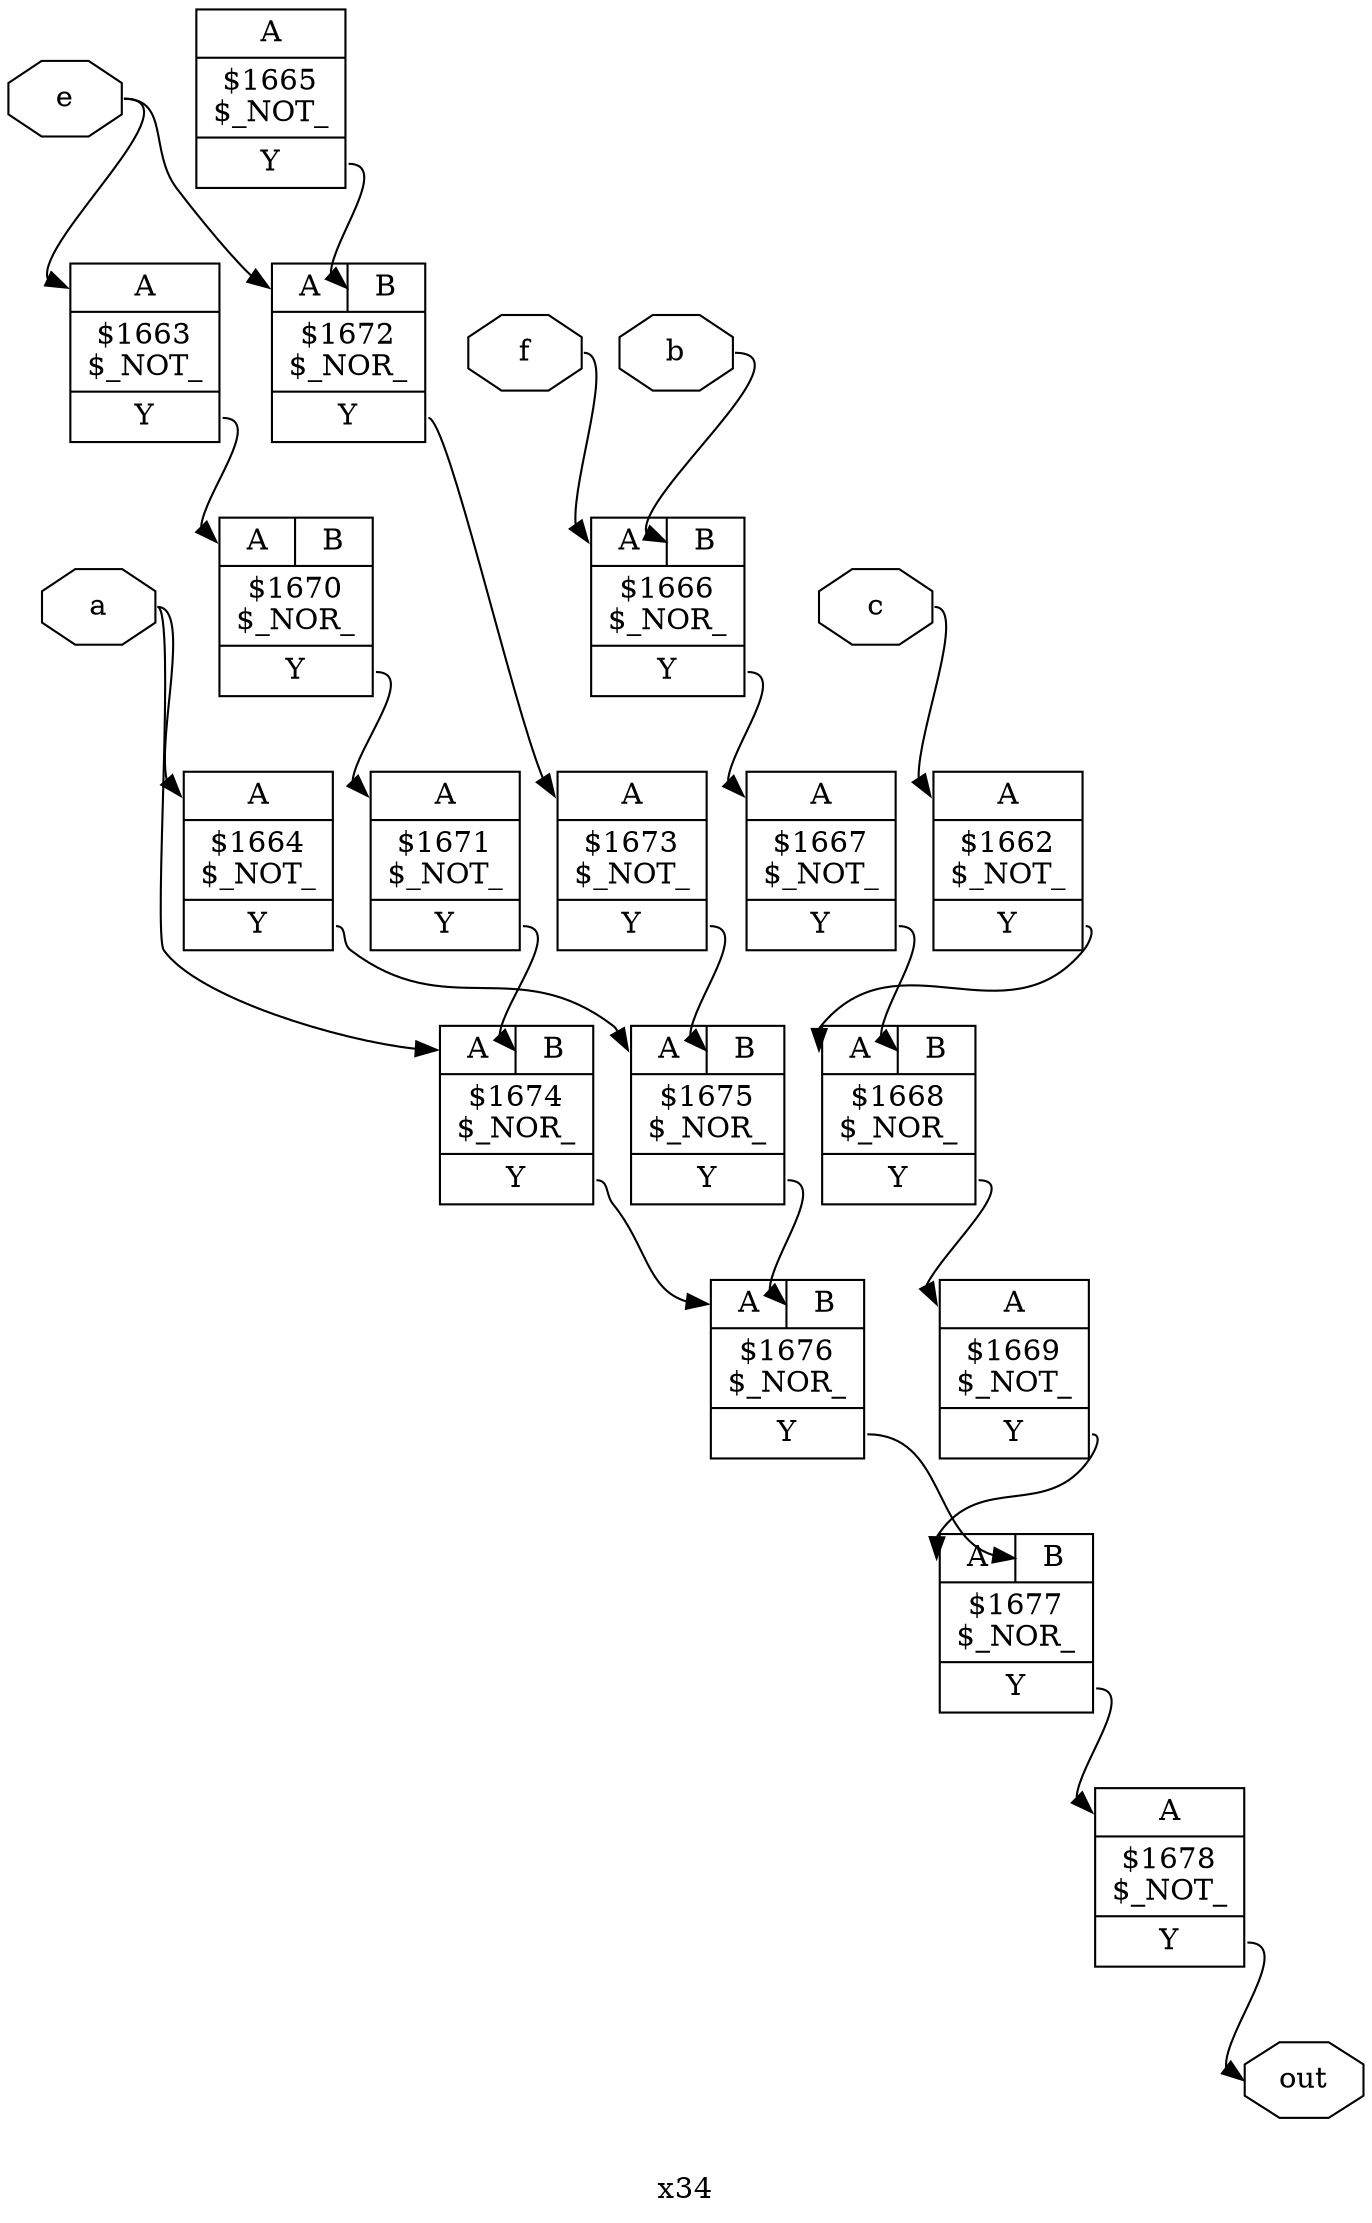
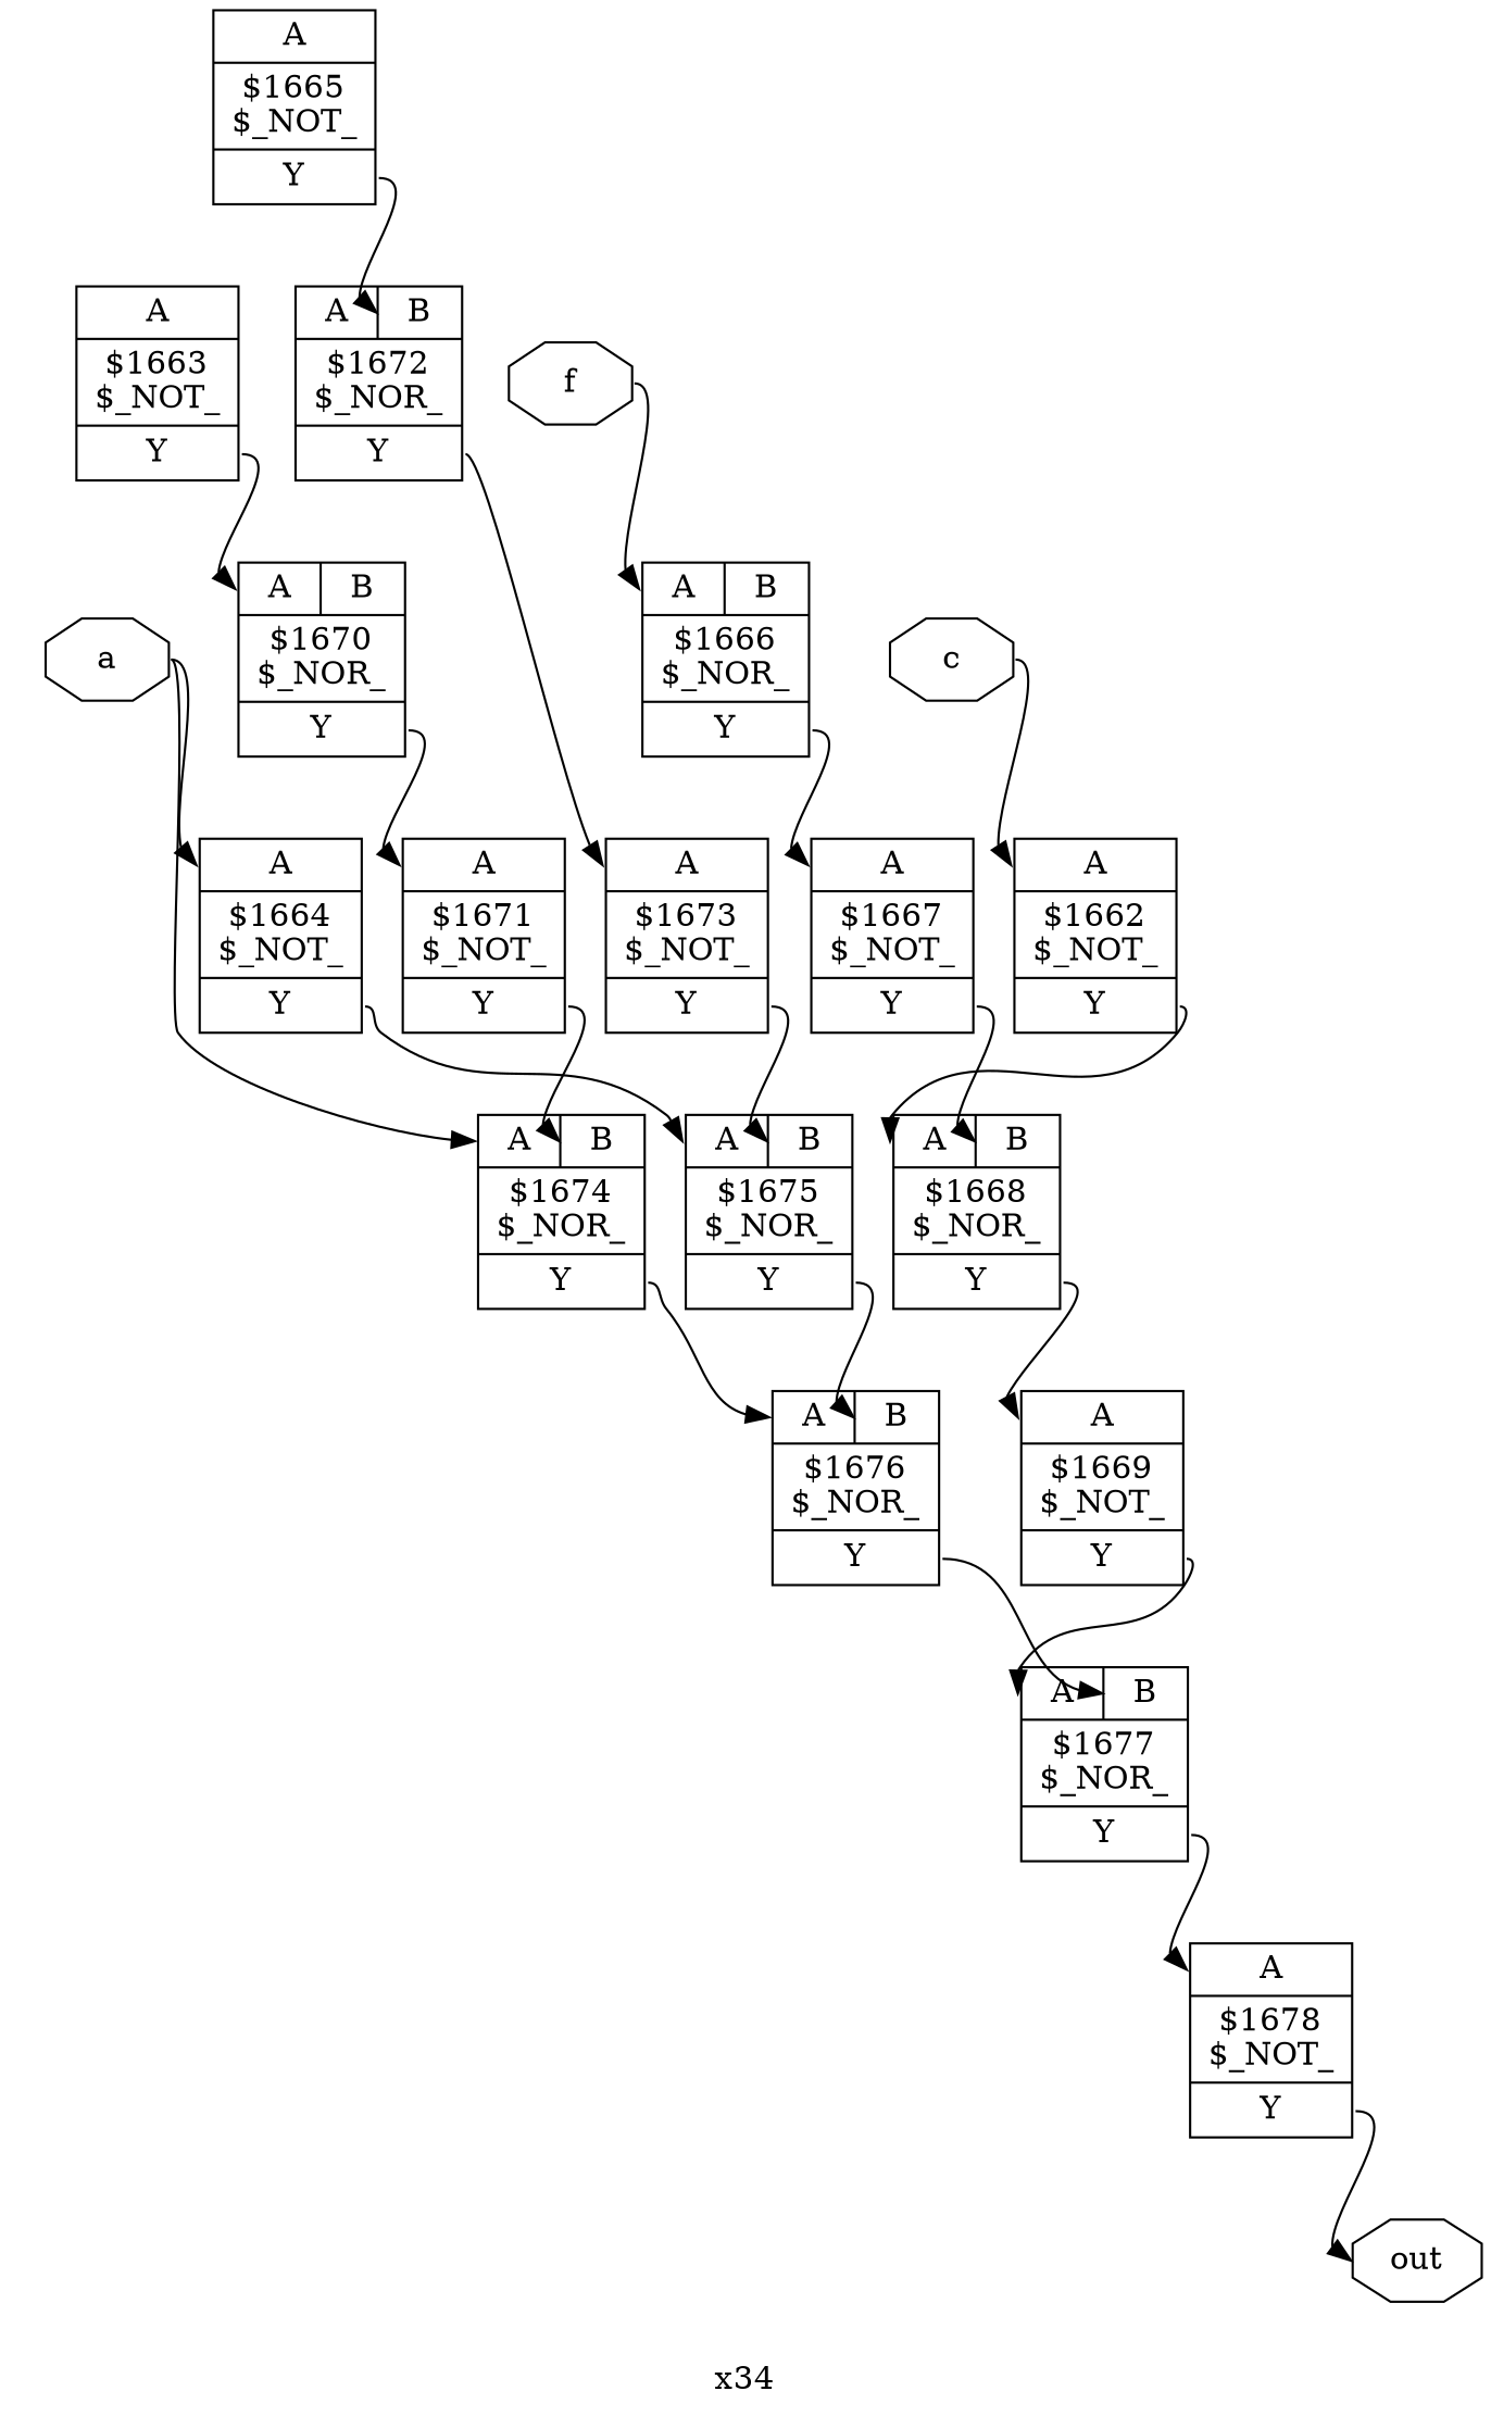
  digraph {
    label=x34
    rankdir=TB
    remincross=true
    node [shape=record]
    edge [color=black headport="p24:w" tailport="p25:e"]
    n1 [color=black fontcolor=black label=a shape=octagon]
    n2 [label="{{<p24> A}|$1664\n$_NOT_|{<p25> Y}}"]
    n3 [label="{{<p24> A|<p30> B}|$1674\n$_NOR_|{<p25> Y}}"]
    n4 [label="{{<p24> A|<p30> B}|$1675\n$_NOR_|{<p25> Y}}"]
    n5 [label="{{<p24> A|<p30> B}|$1676\n$_NOR_|{<p25> Y}}"]
-   n6 [color=black fontcolor=black label=b shape=octagon]
    n7 [label="{{<p24> A|<p30> B}|$1666\n$_NOR_|{<p25> Y}}"]
    n8 [label="{{<p24> A}|$1667\n$_NOT_|{<p25> Y}}"]
    n9 [color=black fontcolor=black label=c shape=octagon]
    n10 [label="{{<p24> A}|$1662\n$_NOT_|{<p25> Y}}"]
    n11 [label="{{<p24> A|<p30> B}|$1668\n$_NOR_|{<p25> Y}}"]
    n12 [label="{{<p24> A}|$1665\n$_NOT_|{<p25> Y}}"]
    n13 [label="{{<p24> A|<p30> B}|$1672\n$_NOR_|{<p25> Y}}"]
    n14 [label="{{<p24> A|<p30> B}|$1670\n$_NOR_|{<p25> Y}}"]
    n15 [label="{{<p24> A}|$1671\n$_NOT_|{<p25> Y}}"]
-   n16 [color=black fontcolor=black label=e shape=octagon]
    n17 [label="{{<p24> A}|$1663\n$_NOT_|{<p25> Y}}"]
    n18 [label="{{<p24> A}|$1673\n$_NOT_|{<p25> Y}}"]
    n19 [color=black fontcolor=black label=f shape=octagon]
    n20 [color=black fontcolor=black label=out shape=octagon]
    n21 [label="{{<p24> A}|$1669\n$_NOT_|{<p25> Y}}"]
    n22 [label="{{<p24> A|<p30> B}|$1677\n$_NOR_|{<p25> Y}}"]
    n23 [label="{{<p24> A}|$1678\n$_NOT_|{<p25> Y}}"]
    n1 -> n2 [tailport=e]
    n1 -> n3 [tailport=e]
    n2 -> n4
    n3 -> n5
    n4 -> n5 [headport="p30:w"]
    n5 -> n22 [headport="p30:w"]
-   n6 -> n7 [headport="p30:w" tailport=e]
    n7 -> n8
    n8 -> n11 [headport="p30:w"]
    n9 -> n10 [tailport=e]
    n10 -> n11
    n11 -> n21
    n12 -> n13 [headport="p30:w"]
    n13 -> n18
    n14 -> n15
    n15 -> n3 [headport="p30:w"]
-   n16 -> n13 [tailport=e]
-   n16 -> n17 [tailport=e]
    n17 -> n14
    n18 -> n4 [headport="p30:w"]
    n19 -> n7 [tailport=e]
    n21 -> n22
    n22 -> n23
    n23 -> n20 [headport=w]
  }
